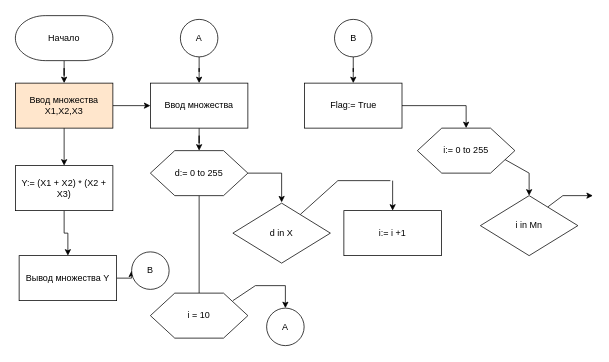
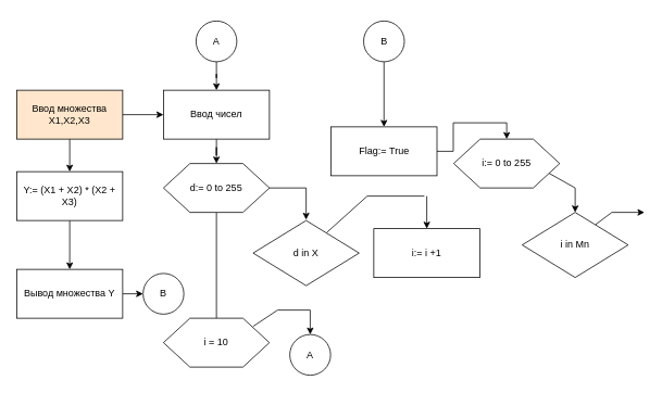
  <mxCell id="0" />
  <mxCell id="1" parent="0" />
- <mxCell id="2" value="" style="edgeStyle=orthogonalEdgeStyle;rounded=0;orthogonalLoop=1;jettySize=auto;html=1;" parent="1" source="3" target="6" edge="1"><mxGeometry relative="1" as="geometry" /></mxCell>
- <mxCell id="3" value="Начало&lt;br&gt;" style="strokeWidth=1;html=1;shape=mxgraph.flowchart.terminator;whiteSpace=wrap;" parent="1" vertex="1"><mxGeometry x="20" y="20" width="130" height="60" as="geometry" /></mxCell>
  <mxCell id="4" value="" style="edgeStyle=orthogonalEdgeStyle;rounded=0;orthogonalLoop=1;jettySize=auto;html=1;" parent="1" source="6" target="8" edge="1"><mxGeometry relative="1" as="geometry" /></mxCell>
  <mxCell id="5" value="" style="edgeStyle=orthogonalEdgeStyle;rounded=0;orthogonalLoop=1;jettySize=auto;html=1;" parent="1" source="6" target="25" edge="1"><mxGeometry relative="1" as="geometry" /></mxCell>
  <mxCell id="6" value="Ввод множества X1,X2,X3&lt;br&gt;" style="rounded=0;whiteSpace=wrap;html=1;strokeWidth=1;fillColor=#ffe6cc;" parent="1" vertex="1"><mxGeometry x="20" y="110" width="130" height="60" as="geometry" /></mxCell>
  <mxCell id="7" value="" style="edgeStyle=orthogonalEdgeStyle;rounded=0;orthogonalLoop=1;jettySize=auto;html=1;" parent="1" source="8" target="11" edge="1"><mxGeometry relative="1" as="geometry" /></mxCell>
- <mxCell id="8" value="Ввод множества&lt;br&gt;" style="rounded=0;whiteSpace=wrap;html=1;strokeWidth=1;" parent="1" vertex="1"><mxGeometry x="200" y="110" width="130" height="60" as="geometry" /></mxCell>
+ <mxCell id="8" value="Ввод чисел&lt;br&gt;" style="rounded=0;whiteSpace=wrap;html=1;strokeWidth=1;" parent="1" vertex="1"><mxGeometry x="200" y="110" width="130" height="60" as="geometry" /></mxCell>
  <mxCell id="9" style="edgeStyle=orthogonalEdgeStyle;rounded=0;orthogonalLoop=1;jettySize=auto;html=1;" parent="1" source="11" edge="1"><mxGeometry relative="1" as="geometry"><mxPoint x="375" y="269" as="targetPoint" /><Array as="points"><mxPoint x="375" y="230" /></Array></mxGeometry></mxCell>
  <mxCell id="10" style="edgeStyle=orthogonalEdgeStyle;rounded=0;orthogonalLoop=1;jettySize=auto;html=1;entryX=0.5;entryY=0;entryDx=0;entryDy=0;endArrow=none;" parent="1" source="11" target="17" edge="1"><mxGeometry relative="1" as="geometry" /></mxCell>
  <mxCell id="11" value="d:= 0 to 255" style="shape=hexagon;perimeter=hexagonPerimeter2;whiteSpace=wrap;html=1;strokeWidth=1;" parent="1" vertex="1"><mxGeometry x="200" y="200" width="130" height="60" as="geometry" /></mxCell>
  <mxCell id="12" value="d in X" style="rhombus;whiteSpace=wrap;html=1;strokeWidth=1;" parent="1" vertex="1"><mxGeometry x="310" y="270" width="130" height="80" as="geometry" /></mxCell>
  <mxCell id="13" value="i:= i +1" style="rounded=0;whiteSpace=wrap;html=1;strokeWidth=1;" parent="1" vertex="1"><mxGeometry x="458" y="280" width="130" height="60" as="geometry" /></mxCell>
  <mxCell id="14" value="" style="endArrow=classic;html=1;entryX=0.5;entryY=0;entryDx=0;entryDy=0;" parent="1" target="13" edge="1"><mxGeometry width="50" height="50" relative="1" as="geometry"><mxPoint x="523" y="240" as="sourcePoint" /><mxPoint x="450" y="235" as="targetPoint" /></mxGeometry></mxCell>
  <mxCell id="15" value="" style="endArrow=none;html=1;" parent="1" edge="1"><mxGeometry width="50" height="50" relative="1" as="geometry"><mxPoint x="400" y="285" as="sourcePoint" /><mxPoint x="450" y="240" as="targetPoint" /></mxGeometry></mxCell>
  <mxCell id="16" value="" style="endArrow=none;html=1;" parent="1" edge="1"><mxGeometry width="50" height="50" relative="1" as="geometry"><mxPoint x="450" y="240" as="sourcePoint" /><mxPoint x="520" y="240" as="targetPoint" /></mxGeometry></mxCell>
  <mxCell id="17" value="i = 10&lt;br&gt;" style="shape=hexagon;perimeter=hexagonPerimeter2;whiteSpace=wrap;html=1;strokeWidth=1;" parent="1" vertex="1"><mxGeometry x="200" y="390" width="130" height="60" as="geometry" /></mxCell>
  <mxCell id="18" value="" style="endArrow=none;html=1;" parent="1" edge="1"><mxGeometry width="50" height="50" relative="1" as="geometry"><mxPoint x="310" y="400" as="sourcePoint" /><mxPoint x="340" y="380" as="targetPoint" /></mxGeometry></mxCell>
  <mxCell id="19" value="" style="endArrow=none;html=1;" parent="1" edge="1"><mxGeometry width="50" height="50" relative="1" as="geometry"><mxPoint x="340" y="380" as="sourcePoint" /><mxPoint x="380" y="380" as="targetPoint" /></mxGeometry></mxCell>
  <mxCell id="20" value="" style="endArrow=classic;html=1;" parent="1" edge="1"><mxGeometry width="50" height="50" relative="1" as="geometry"><mxPoint x="380" y="380" as="sourcePoint" /><mxPoint x="380" y="410" as="targetPoint" /></mxGeometry></mxCell>
  <mxCell id="21" value="А&lt;br&gt;" style="ellipse;whiteSpace=wrap;html=1;aspect=fixed;" parent="1" vertex="1"><mxGeometry x="355" y="410" width="50" height="50" as="geometry" /></mxCell>
  <mxCell id="22" value="" style="edgeStyle=orthogonalEdgeStyle;rounded=0;orthogonalLoop=1;jettySize=auto;html=1;" parent="1" source="23" target="8" edge="1"><mxGeometry relative="1" as="geometry" /></mxCell>
  <mxCell id="23" value="А&lt;br&gt;" style="ellipse;whiteSpace=wrap;html=1;aspect=fixed;" parent="1" vertex="1"><mxGeometry x="240" y="25" width="50" height="50" as="geometry" /></mxCell>
  <mxCell id="24" value="" style="edgeStyle=orthogonalEdgeStyle;rounded=0;orthogonalLoop=1;jettySize=auto;html=1;" parent="1" source="25" target="27" edge="1"><mxGeometry relative="1" as="geometry" /></mxCell>
- <mxCell id="25" value="Y:=&amp;nbsp;(X1 + X2) * (X2 + X3)&lt;br&gt;" style="rounded=0;whiteSpace=wrap;html=1;strokeWidth=1;" parent="1" vertex="1"><mxGeometry x="20" y="220" width="130" height="60" as="geometry" /></mxCell>
+ <mxCell id="25" value="Y:=&amp;nbsp;(X1 + X2) * (X2 + X3)&lt;br&gt;" style="rounded=0;whiteSpace=wrap;html=1;strokeWidth=1;" parent="1" vertex="1"><mxGeometry x="20" y="210" width="130" height="60" as="geometry" /></mxCell>
  <mxCell id="26" style="edgeStyle=orthogonalEdgeStyle;rounded=0;orthogonalLoop=1;jettySize=auto;html=1;exitX=1;exitY=0.5;exitDx=0;exitDy=0;entryX=0;entryY=0.5;entryDx=0;entryDy=0;" parent="1" source="27" target="28" edge="1"><mxGeometry relative="1" as="geometry" /></mxCell>
- <mxCell id="27" value="Вывод множества Y&lt;br&gt;" style="rounded=0;whiteSpace=wrap;html=1;strokeWidth=1;" parent="1" vertex="1"><mxGeometry x="25" y="340" width="130" height="60" as="geometry" /></mxCell>
+ <mxCell id="27" value="Вывод множества Y&lt;br&gt;" style="rounded=0;whiteSpace=wrap;html=1;strokeWidth=1;" parent="1" vertex="1"><mxGeometry x="20" y="330" width="130" height="60" as="geometry" /></mxCell>
  <mxCell id="28" value="B&lt;br&gt;" style="ellipse;whiteSpace=wrap;html=1;aspect=fixed;" parent="1" vertex="1"><mxGeometry x="175" y="335" width="50" height="50" as="geometry" /></mxCell>
  <mxCell id="29" value="" style="edgeStyle=orthogonalEdgeStyle;rounded=0;orthogonalLoop=1;jettySize=auto;html=1;" edge="1" parent="1" source="30" target="32"><mxGeometry relative="1" as="geometry" /></mxCell>
  <mxCell id="30" value="B&lt;br&gt;" style="ellipse;whiteSpace=wrap;html=1;aspect=fixed;" vertex="1" parent="1"><mxGeometry x="445.5" y="25" width="50" height="50" as="geometry" /></mxCell>
  <mxCell id="31" style="edgeStyle=orthogonalEdgeStyle;rounded=0;orthogonalLoop=1;jettySize=auto;html=1;entryX=0.5;entryY=0;entryDx=0;entryDy=0;" edge="1" parent="1" source="32" target="33"><mxGeometry relative="1" as="geometry" /></mxCell>
- <mxCell id="32" value="Flag:= True" style="rounded=0;whiteSpace=wrap;html=1;strokeWidth=1;" vertex="1" parent="1"><mxGeometry x="405.5" y="110" width="130" height="60" as="geometry" /></mxCell>
+ <mxCell id="32" value="Flag:= True" style="rounded=0;whiteSpace=wrap;html=1;strokeWidth=1;" vertex="1" parent="1"><mxGeometry x="405.5" y="155" width="130" height="60" as="geometry" /></mxCell>
  <mxCell id="33" value="i:= 0 to 255" style="shape=hexagon;perimeter=hexagonPerimeter2;whiteSpace=wrap;html=1;strokeWidth=1;" vertex="1" parent="1"><mxGeometry x="556" y="170" width="130" height="60" as="geometry" /></mxCell>
  <mxCell id="34" value="i in Mn" style="rhombus;whiteSpace=wrap;html=1;" vertex="1" parent="1"><mxGeometry x="640" y="260" width="130" height="80" as="geometry" /></mxCell>
  <mxCell id="35" value="" style="endArrow=none;html=1;exitX=1;exitY=0.75;exitDx=0;exitDy=0;" edge="1" parent="1" source="33"><mxGeometry width="50" height="50" relative="1" as="geometry"><mxPoint x="678" y="212" as="sourcePoint" /><mxPoint x="705" y="230" as="targetPoint" /></mxGeometry></mxCell>
  <mxCell id="36" value="" style="endArrow=classic;html=1;entryX=0.5;entryY=0;entryDx=0;entryDy=0;" edge="1" parent="1" target="34"><mxGeometry width="50" height="50" relative="1" as="geometry"><mxPoint x="705" y="230" as="sourcePoint" /><mxPoint x="750" y="180" as="targetPoint" /></mxGeometry></mxCell>
  <mxCell id="37" value="" style="endArrow=none;html=1;" edge="1" parent="1"><mxGeometry width="50" height="50" relative="1" as="geometry"><mxPoint x="730" y="275" as="sourcePoint" /><mxPoint x="750" y="260" as="targetPoint" /></mxGeometry></mxCell>
  <mxCell id="38" value="" style="endArrow=classic;html=1;" edge="1" parent="1"><mxGeometry width="50" height="50" relative="1" as="geometry"><mxPoint x="750" y="260" as="sourcePoint" /><mxPoint x="790" y="260" as="targetPoint" /></mxGeometry></mxCell>
